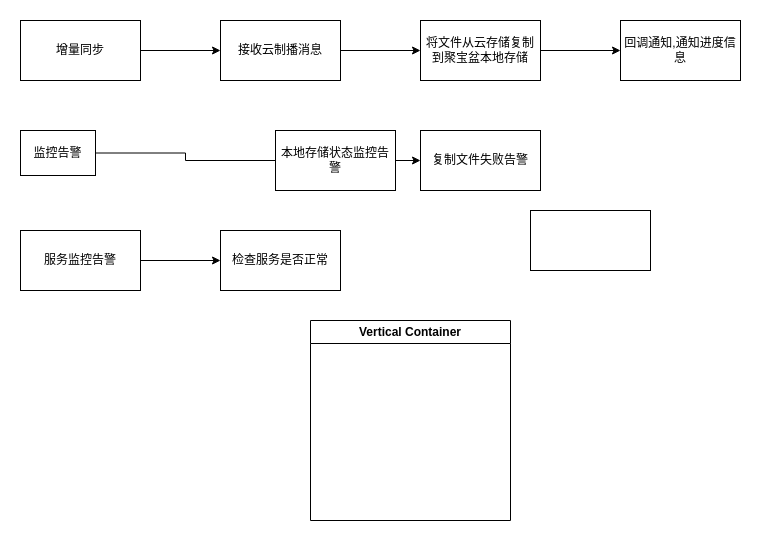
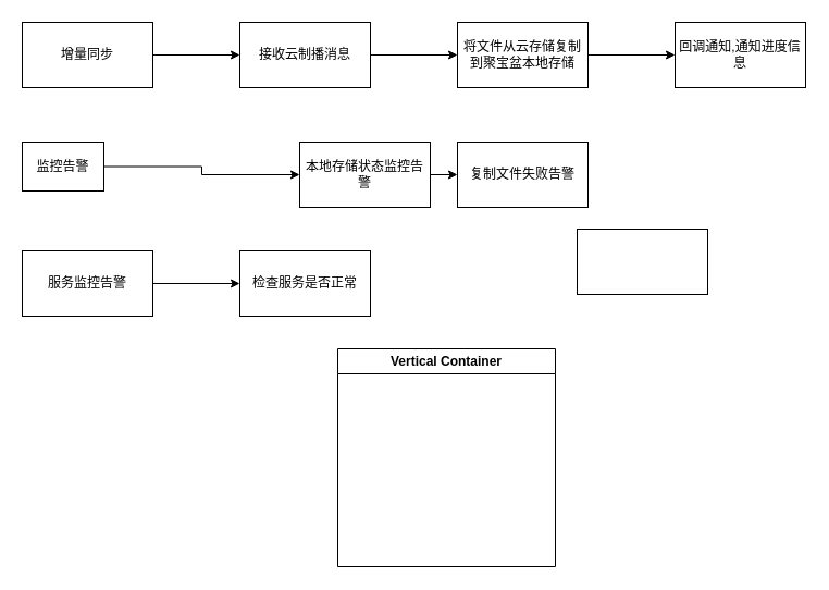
  <mxCell id="0" />
  <mxCell id="1" parent="0" />
  <mxCell id="2" value="" style="edgeStyle=orthogonalEdgeStyle;rounded=0;orthogonalLoop=1;jettySize=auto;html=1;" edge="1" parent="1" source="3" target="5"><mxGeometry relative="1" as="geometry" /></mxCell>
  <mxCell id="3" value="增量同步" style="rounded=0;whiteSpace=wrap;html=1;" vertex="1" parent="1"><mxGeometry x="20" y="20" width="120" height="60" as="geometry" /></mxCell>
  <mxCell id="4" value="" style="edgeStyle=orthogonalEdgeStyle;rounded=0;orthogonalLoop=1;jettySize=auto;html=1;" edge="1" parent="1" source="5" target="7"><mxGeometry relative="1" as="geometry" /></mxCell>
  <mxCell id="5" value="接收云制播消息" style="rounded=0;whiteSpace=wrap;html=1;" vertex="1" parent="1"><mxGeometry x="220" y="20" width="120" height="60" as="geometry" /></mxCell>
  <mxCell id="6" value="" style="edgeStyle=orthogonalEdgeStyle;rounded=0;orthogonalLoop=1;jettySize=auto;html=1;" edge="1" parent="1" source="7" target="8"><mxGeometry relative="1" as="geometry" /></mxCell>
  <mxCell id="7" value="将文件从云存储复制到聚宝盆本地存储" style="rounded=0;whiteSpace=wrap;html=1;" vertex="1" parent="1"><mxGeometry x="420" y="20" width="120" height="60" as="geometry" /></mxCell>
  <mxCell id="8" value="回调通知,通知进度信息" style="rounded=0;whiteSpace=wrap;html=1;" vertex="1" parent="1"><mxGeometry x="620" y="20" width="120" height="60" as="geometry" /></mxCell>
- <mxCell id="9" value="" style="edgeStyle=orthogonalEdgeStyle;rounded=0;orthogonalLoop=1;jettySize=auto;html=1;endArrow=none;" edge="1" parent="1" source="10" target="14"><mxGeometry relative="1" as="geometry" /></mxCell>
+ <mxCell id="9" value="" style="edgeStyle=orthogonalEdgeStyle;rounded=0;orthogonalLoop=1;jettySize=auto;html=1;" edge="1" parent="1" source="10" target="14"><mxGeometry relative="1" as="geometry" /></mxCell>
  <mxCell id="10" value="监控告警" style="rounded=0;whiteSpace=wrap;html=1;" vertex="1" parent="1"><mxGeometry x="20" y="130" width="75" height="45" as="geometry" /></mxCell>
  <mxCell id="11" value="" style="edgeStyle=orthogonalEdgeStyle;rounded=0;orthogonalLoop=1;jettySize=auto;html=1;" edge="1" parent="1" source="12" target="16"><mxGeometry relative="1" as="geometry" /></mxCell>
  <mxCell id="12" value="服务监控告警" style="rounded=0;whiteSpace=wrap;html=1;" vertex="1" parent="1"><mxGeometry x="20" y="230" width="120" height="60" as="geometry" /></mxCell>
  <mxCell id="13" value="" style="edgeStyle=orthogonalEdgeStyle;rounded=0;orthogonalLoop=1;jettySize=auto;html=1;" edge="1" parent="1" source="14" target="15"><mxGeometry relative="1" as="geometry" /></mxCell>
  <mxCell id="14" value="本地存储状态监控告警" style="rounded=0;whiteSpace=wrap;html=1;" vertex="1" parent="1"><mxGeometry x="275" y="130" width="120" height="60" as="geometry" /></mxCell>
  <mxCell id="15" value="复制文件失败告警" style="rounded=0;whiteSpace=wrap;html=1;" vertex="1" parent="1"><mxGeometry x="420" y="130" width="120" height="60" as="geometry" /></mxCell>
  <mxCell id="16" value="检查服务是否正常" style="rounded=0;whiteSpace=wrap;html=1;" vertex="1" parent="1"><mxGeometry x="220" y="230" width="120" height="60" as="geometry" /></mxCell>
  <mxCell id="17" value="" style="rounded=0;whiteSpace=wrap;html=1;" vertex="1" parent="1"><mxGeometry x="530" y="210" width="120" height="60" as="geometry" /></mxCell>
  <mxCell id="18" value="Vertical Container" style="swimlane;whiteSpace=wrap;html=1;" vertex="1" parent="1"><mxGeometry x="310" y="320" width="200" height="200" as="geometry" /></mxCell>
